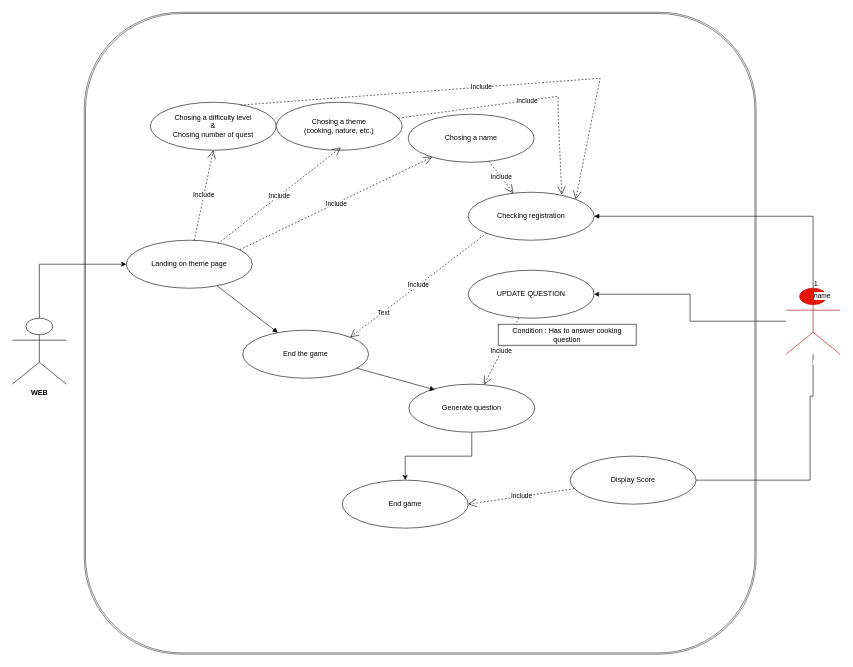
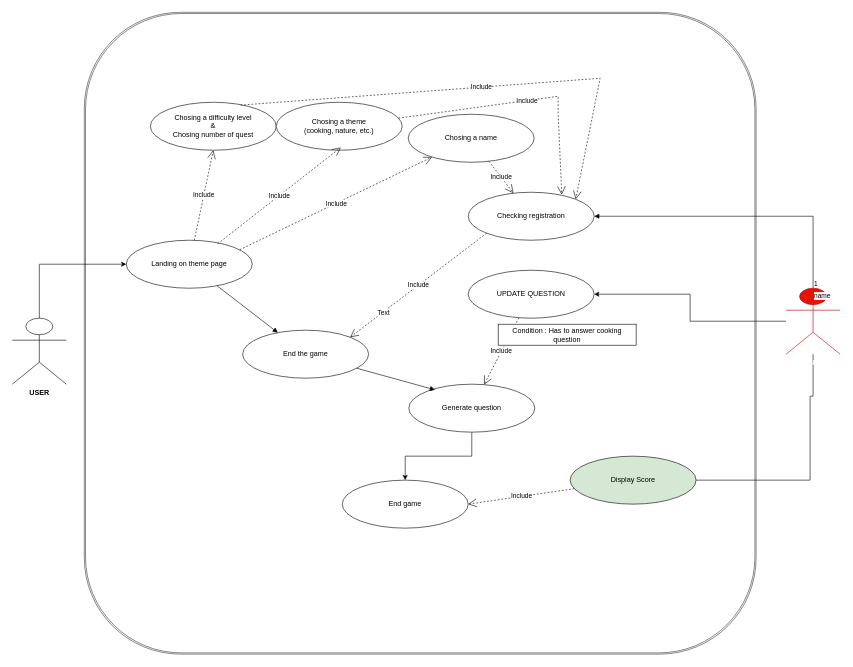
  <mxCell id="0" />
  <mxCell id="1" parent="0" />
  <mxCell id="2" value="" style="shape=ext;double=1;rounded=1;whiteSpace=wrap;html=1;fillColor=default;strokeColor=#36393d;" parent="1" vertex="1"><mxGeometry x="140" y="20" width="1120" height="1070" as="geometry" /></mxCell>
  <mxCell id="3" style="edgeStyle=orthogonalEdgeStyle;rounded=0;orthogonalLoop=1;jettySize=auto;html=1;" parent="1" source="5" target="28" edge="1"><mxGeometry relative="1" as="geometry"><mxPoint x="1370" y="620" as="targetPoint" /></mxGeometry></mxCell>
  <mxCell id="4" style="edgeStyle=orthogonalEdgeStyle;rounded=0;orthogonalLoop=1;jettySize=auto;html=1;entryX=1;entryY=0.5;entryDx=0;entryDy=0;endArrow=none;" parent="1" source="5" target="31" edge="1"><mxGeometry relative="1" as="geometry"><Array as="points"><mxPoint x="1355" y="660" /><mxPoint x="1350" y="660" /><mxPoint x="1350" y="800" /></Array></mxGeometry></mxCell>
  <mxCell id="5" value="WEB-SERVER" style="shape=umlActor;verticalLabelPosition=bottom;verticalAlign=top;html=1;outlineConnect=0;fontStyle=1;fillColor=#e51400;fontColor=#ffffff;strokeColor=#B20000;" parent="1" vertex="1"><mxGeometry x="1310" y="480" width="90" height="110" as="geometry" /></mxCell>
  <mxCell id="6" style="edgeStyle=orthogonalEdgeStyle;rounded=0;orthogonalLoop=1;jettySize=auto;html=1;" parent="1" source="7" target="8" edge="1"><mxGeometry relative="1" as="geometry"><Array as="points"><mxPoint x="65" y="440" /></Array></mxGeometry></mxCell>
- <mxCell id="7" value="WEB" style="shape=umlActor;verticalLabelPosition=bottom;verticalAlign=top;html=1;outlineConnect=0;fontStyle=1;" parent="1" vertex="1"><mxGeometry x="20" y="530" width="90" height="110" as="geometry" /></mxCell>
+ <mxCell id="7" value="USER" style="shape=umlActor;verticalLabelPosition=bottom;verticalAlign=top;html=1;outlineConnect=0;fontStyle=1;" parent="1" vertex="1"><mxGeometry x="20" y="530" width="90" height="110" as="geometry" /></mxCell>
  <mxCell id="8" value="Landing on theme page" style="ellipse;whiteSpace=wrap;html=1;" parent="1" vertex="1"><mxGeometry x="210" y="400" width="210" height="80" as="geometry" /></mxCell>
  <mxCell id="9" value="Chosing a difficulty level&lt;br&gt;&amp;amp;&lt;br&gt;Chosing number of quest" style="ellipse;whiteSpace=wrap;html=1;" parent="1" vertex="1"><mxGeometry x="250" y="170" width="210" height="80" as="geometry" /></mxCell>
  <mxCell id="10" style="edgeStyle=orthogonalEdgeStyle;rounded=0;orthogonalLoop=1;jettySize=auto;html=1;entryX=0.5;entryY=0;entryDx=0;entryDy=0;" parent="1" source="11" target="32" edge="1"><mxGeometry relative="1" as="geometry" /></mxCell>
  <mxCell id="11" value="Generate question" style="ellipse;whiteSpace=wrap;html=1;" parent="1" vertex="1"><mxGeometry x="681" y="640" width="210" height="80" as="geometry" /></mxCell>
  <mxCell id="12" value="Checking registration" style="ellipse;whiteSpace=wrap;html=1;" parent="1" vertex="1"><mxGeometry x="780" y="320" width="210" height="80" as="geometry" /></mxCell>
  <mxCell id="13" value="End the game" style="ellipse;whiteSpace=wrap;html=1;" parent="1" vertex="1"><mxGeometry x="404" y="550" width="210" height="80" as="geometry" /></mxCell>
  <mxCell id="14" value="Include" style="endArrow=open;endSize=12;dashed=1;html=1;rounded=0;entryX=0.5;entryY=1;entryDx=0;entryDy=0;" parent="1" source="8" target="9" edge="1"><mxGeometry width="160" relative="1" as="geometry"><mxPoint x="500" y="450" as="sourcePoint" /><mxPoint x="660" y="450" as="targetPoint" /></mxGeometry></mxCell>
  <mxCell id="15" value="Chosing a theme&lt;br&gt;(cooking, nature, etc.)" style="ellipse;whiteSpace=wrap;html=1;" parent="1" vertex="1"><mxGeometry x="460" y="170" width="210" height="80" as="geometry" /></mxCell>
  <mxCell id="16" value="Include" style="endArrow=open;endSize=12;dashed=1;html=1;rounded=0;exitX=0.726;exitY=0.072;exitDx=0;exitDy=0;exitPerimeter=0;" parent="1" source="8" edge="1"><mxGeometry width="160" relative="1" as="geometry"><mxPoint x="336.238" y="411.173" as="sourcePoint" /><mxPoint x="567.715" y="245.32" as="targetPoint" /></mxGeometry></mxCell>
  <mxCell id="17" value="" style="html=1;verticalAlign=bottom;endArrow=block;rounded=0;" parent="1" source="8" target="13" edge="1"><mxGeometry width="80" relative="1" as="geometry"><mxPoint x="590" y="640" as="sourcePoint" /><mxPoint x="530" y="540" as="targetPoint" /></mxGeometry></mxCell>
  <mxCell id="18" value="Include" style="endArrow=open;endSize=12;dashed=1;html=1;rounded=0;exitX=0.901;exitY=0.197;exitDx=0;exitDy=0;exitPerimeter=0;" parent="1" source="8" target="19" edge="1"><mxGeometry width="160" relative="1" as="geometry"><mxPoint x="354.238" y="431.173" as="sourcePoint" /><mxPoint x="644.826" y="291.362" as="targetPoint" /></mxGeometry></mxCell>
  <mxCell id="19" value="Chosing a name" style="ellipse;whiteSpace=wrap;html=1;" parent="1" vertex="1"><mxGeometry x="680" y="190" width="210" height="80" as="geometry" /></mxCell>
  <mxCell id="20" value="name" style="endArrow=block;endFill=1;html=1;edgeStyle=orthogonalEdgeStyle;align=left;verticalAlign=top;rounded=0;" parent="1" source="5" target="12" edge="1"><mxGeometry x="-1" relative="1" as="geometry"><mxPoint x="570" y="480" as="sourcePoint" /><mxPoint x="730" y="480" as="targetPoint" /><Array as="points"><mxPoint x="1355" y="360" /></Array></mxGeometry></mxCell>
  <mxCell id="21" value="1" style="edgeLabel;resizable=0;html=1;align=left;verticalAlign=bottom;" parent="20" connectable="0" vertex="1"><mxGeometry x="-1" relative="1" as="geometry" /></mxCell>
  <mxCell id="22" value="Include" style="endArrow=open;endSize=12;dashed=1;html=1;rounded=0;" parent="1" source="19" target="12" edge="1"><mxGeometry width="160" relative="1" as="geometry"><mxPoint x="364.238" y="441.173" as="sourcePoint" /><mxPoint x="721.478" y="261.85" as="targetPoint" /></mxGeometry></mxCell>
  <mxCell id="23" value="Include" style="endArrow=open;endSize=12;dashed=1;html=1;rounded=0;entryX=0.743;entryY=0.051;entryDx=0;entryDy=0;entryPerimeter=0;" parent="1" source="15" target="12" edge="1"><mxGeometry width="160" relative="1" as="geometry"><mxPoint x="374.238" y="451.173" as="sourcePoint" /><mxPoint x="731.478" y="271.85" as="targetPoint" /><Array as="points"><mxPoint x="930" y="160" /><mxPoint x="930" y="190" /></Array></mxGeometry></mxCell>
  <mxCell id="24" value="Include" style="endArrow=open;endSize=12;dashed=1;html=1;rounded=0;exitX=0.717;exitY=0.059;exitDx=0;exitDy=0;exitPerimeter=0;entryX=1;entryY=0;entryDx=0;entryDy=0;" parent="1" source="9" target="12" edge="1"><mxGeometry width="160" relative="1" as="geometry"><mxPoint x="384.238" y="461.173" as="sourcePoint" /><mxPoint x="741.478" y="281.85" as="targetPoint" /><Array as="points"><mxPoint x="1000" y="130" /></Array></mxGeometry></mxCell>
  <mxCell id="25" value="Include" style="endArrow=open;endSize=12;dashed=1;html=1;rounded=0;entryX=1;entryY=0;entryDx=0;entryDy=0;exitX=0;exitY=1;exitDx=0;exitDy=0;" parent="1" source="12" target="13" edge="1"><mxGeometry width="160" relative="1" as="geometry"><mxPoint x="394.238" y="471.173" as="sourcePoint" /><mxPoint x="751.478" y="291.85" as="targetPoint" /></mxGeometry></mxCell>
  <mxCell id="26" value="Text" style="edgeLabel;html=1;align=center;verticalAlign=middle;resizable=0;points=[];" parent="25" vertex="1" connectable="0"><mxGeometry x="0.508" relative="1" as="geometry"><mxPoint y="1" as="offset" /></mxGeometry></mxCell>
  <mxCell id="27" value="" style="html=1;verticalAlign=bottom;endArrow=block;rounded=0;entryX=0.208;entryY=0.118;entryDx=0;entryDy=0;entryPerimeter=0;" parent="1" source="13" target="11" edge="1"><mxGeometry width="80" relative="1" as="geometry"><mxPoint x="371.659" y="485.834" as="sourcePoint" /><mxPoint x="472.651" y="564.108" as="targetPoint" /><Array as="points" /></mxGeometry></mxCell>
  <mxCell id="28" value="UPDATE QUESTION" style="ellipse;whiteSpace=wrap;html=1;" parent="1" vertex="1"><mxGeometry x="780" y="450" width="210" height="80" as="geometry" /></mxCell>
  <mxCell id="29" value="Include" style="endArrow=open;endSize=12;dashed=1;html=1;rounded=0;" parent="1" source="28" target="11" edge="1"><mxGeometry width="160" relative="1" as="geometry"><mxPoint x="820.858" y="398.324" as="sourcePoint" /><mxPoint x="593.142" y="571.676" as="targetPoint" /></mxGeometry></mxCell>
  <mxCell id="30" value="Condition : Has to answer cooking question" style="rounded=0;whiteSpace=wrap;html=1;" parent="1" vertex="1"><mxGeometry x="830" y="540" width="230" height="35" as="geometry" /></mxCell>
- <mxCell id="31" value="Display Score" style="ellipse;whiteSpace=wrap;html=1;" parent="1" vertex="1"><mxGeometry x="950" y="760" width="210" height="80" as="geometry" /></mxCell>
+ <mxCell id="31" value="Display Score" style="ellipse;whiteSpace=wrap;html=1;fillColor=#d5e8d4;" parent="1" vertex="1"><mxGeometry x="950" y="760" width="210" height="80" as="geometry" /></mxCell>
  <mxCell id="32" value="End game" style="ellipse;whiteSpace=wrap;html=1;" parent="1" vertex="1"><mxGeometry x="570" y="800" width="210" height="80" as="geometry" /></mxCell>
  <mxCell id="33" value="Include" style="endArrow=open;endSize=12;dashed=1;html=1;rounded=0;entryX=1;entryY=0.5;entryDx=0;entryDy=0;" parent="1" source="31" target="32" edge="1"><mxGeometry width="160" relative="1" as="geometry"><mxPoint x="820.858" y="398.324" as="sourcePoint" /><mxPoint x="593.142" y="571.676" as="targetPoint" /></mxGeometry></mxCell>
